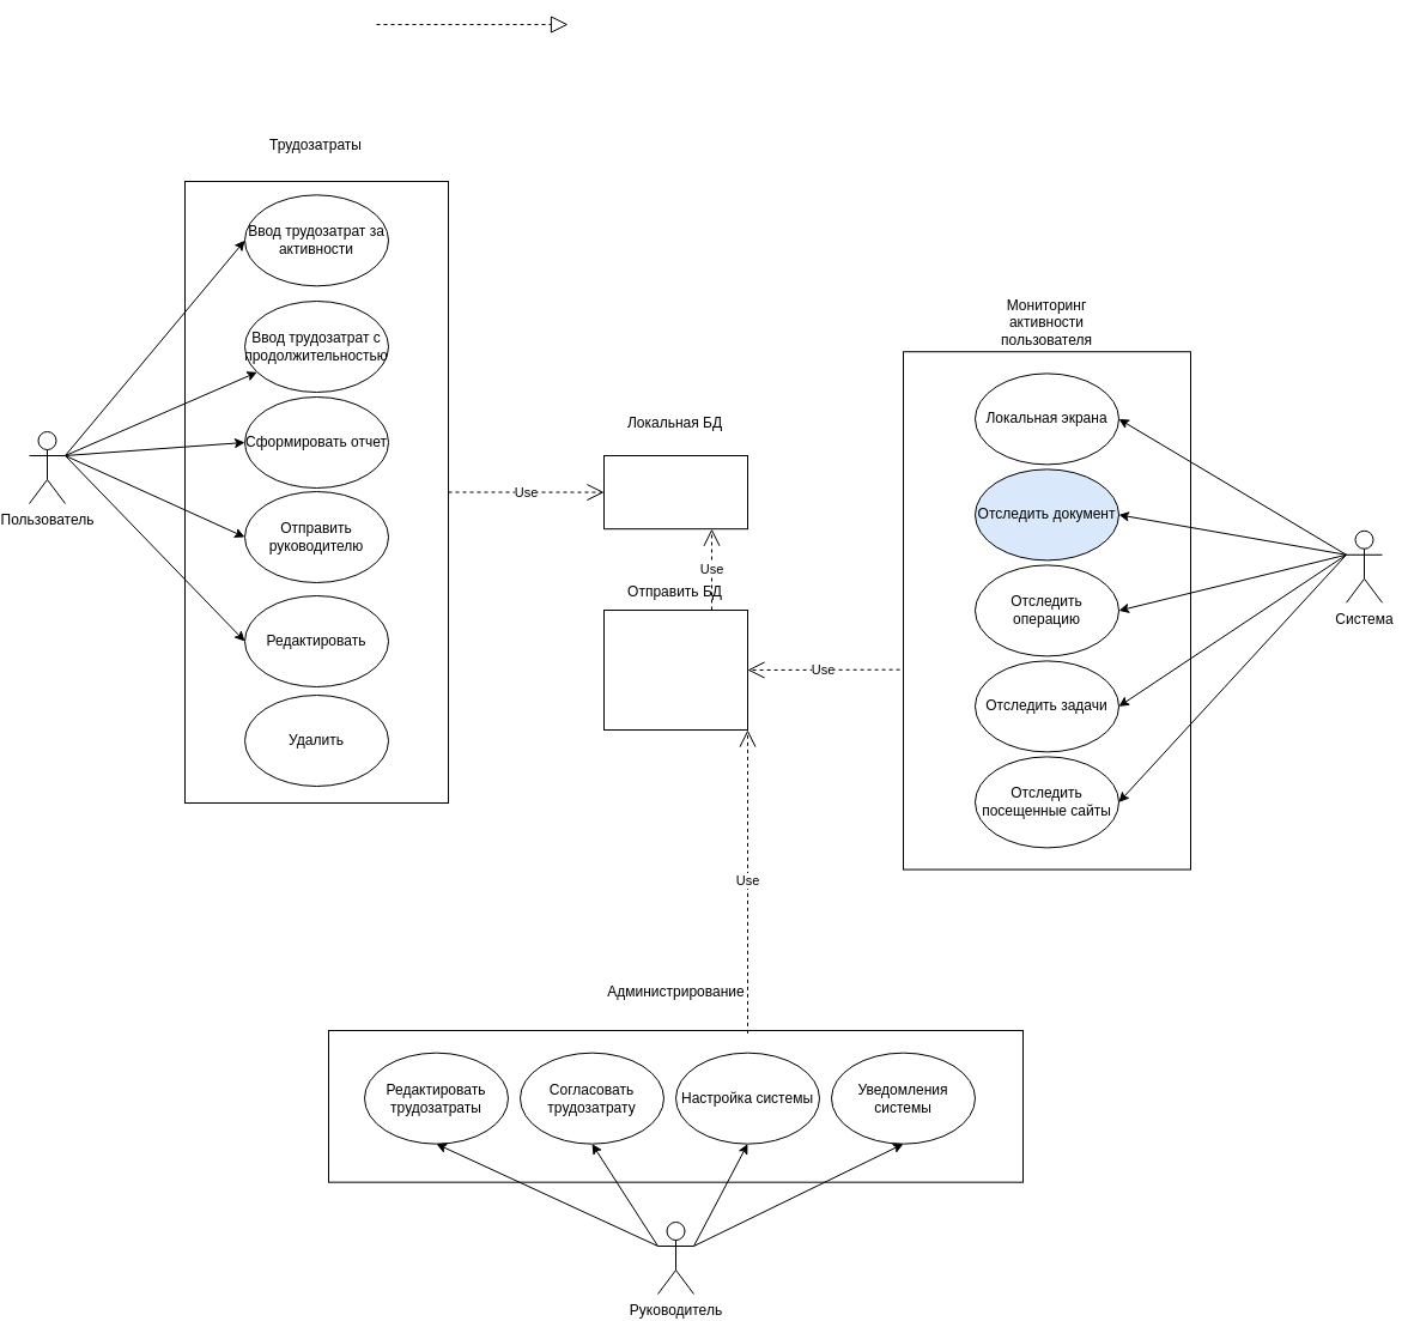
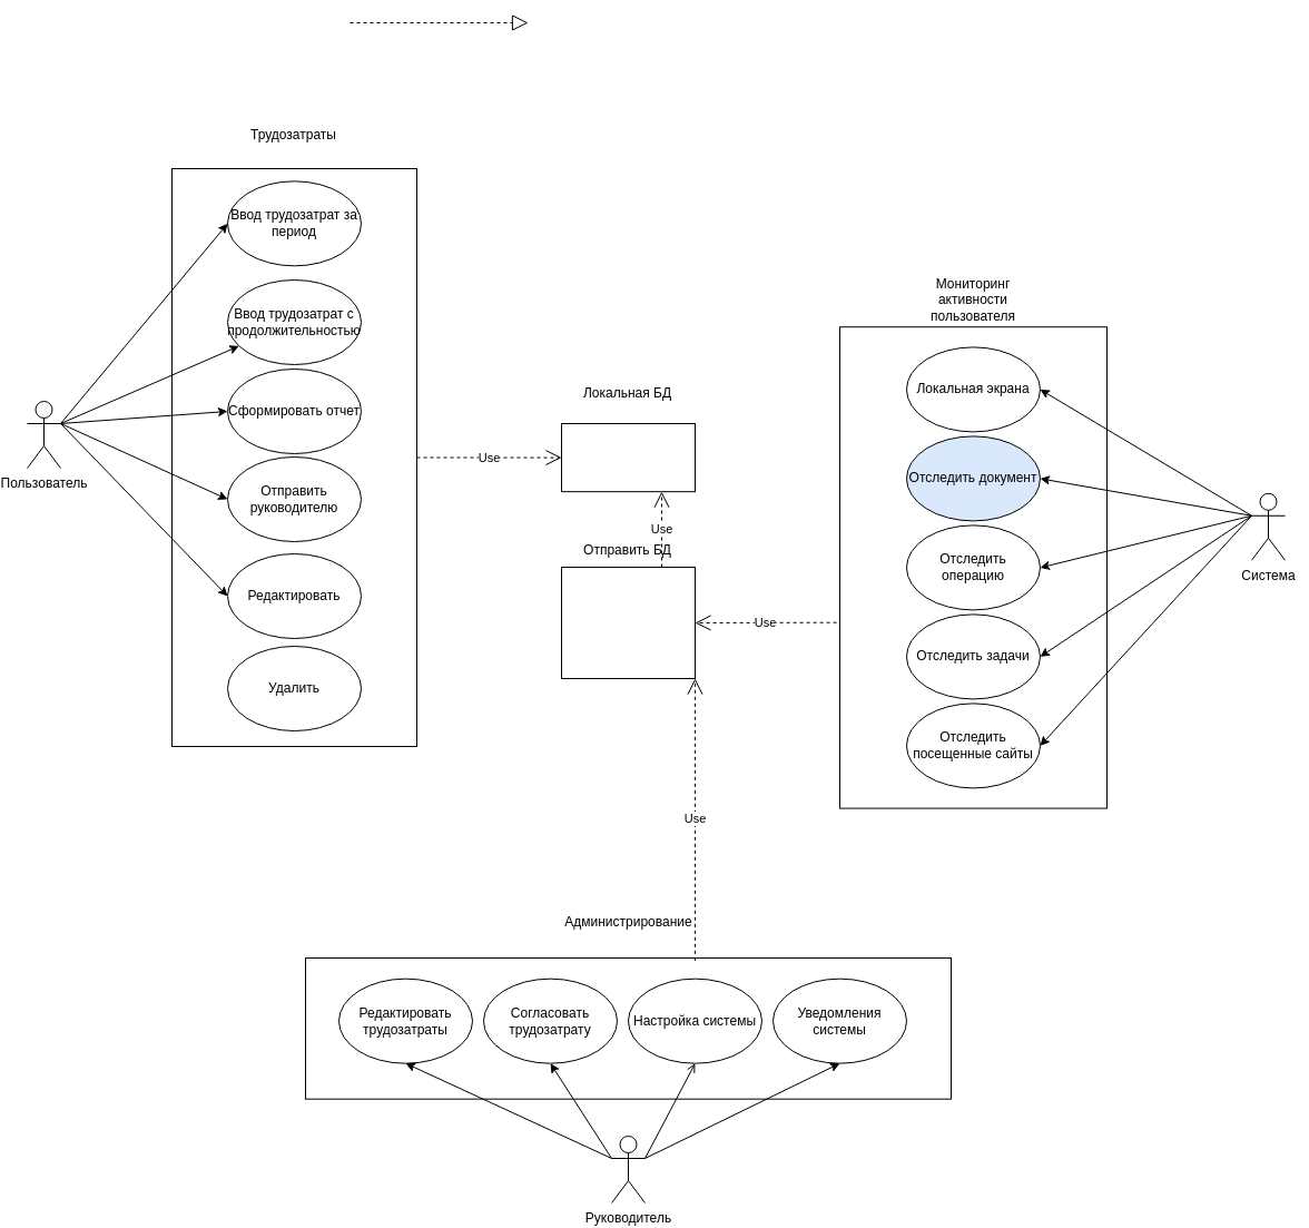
  <mxCell id="0" />
  <mxCell id="1" parent="0" />
  <mxCell id="2" value="Трудозатраты" style="text;html=1;strokeColor=none;fillColor=none;align=center;verticalAlign=middle;whiteSpace=wrap;rounded=0;container=0;" vertex="1" parent="1"><mxGeometry x="215.312" y="80" width="89.375" height="82.333" as="geometry" /></mxCell>
  <mxCell id="3" value="" style="group" vertex="1" connectable="0" parent="1"><mxGeometry x="20" y="151" width="350" height="519" as="geometry" /></mxCell>
  <mxCell id="4" value="Пользователь" style="shape=umlActor;verticalLabelPosition=bottom;verticalAlign=top;html=1;outlineConnect=0;" vertex="1" parent="3"><mxGeometry y="209" width="30" height="60" as="geometry" /></mxCell>
  <mxCell id="5" value="" style="rounded=0;whiteSpace=wrap;html=1;container=0;" vertex="1" parent="3"><mxGeometry x="130" width="220" height="519" as="geometry" /></mxCell>
- <mxCell id="6" value="Ввод трудозатрат за активности" style="ellipse;whiteSpace=wrap;html=1;container=0;" vertex="1" parent="3"><mxGeometry x="180" y="11.33" width="120" height="76" as="geometry" /></mxCell>
+ <mxCell id="6" value="Ввод трудозатрат за период" style="ellipse;whiteSpace=wrap;html=1;container=0;" vertex="1" parent="3"><mxGeometry x="180" y="11.33" width="120" height="76" as="geometry" /></mxCell>
  <mxCell id="7" value="Сформировать отчет" style="ellipse;whiteSpace=wrap;html=1;container=0;" vertex="1" parent="3"><mxGeometry x="180" y="180" width="120" height="76" as="geometry" /></mxCell>
  <mxCell id="8" value="Отправить руководителю" style="ellipse;whiteSpace=wrap;html=1;container=0;" vertex="1" parent="3"><mxGeometry x="180" y="259" width="120" height="76" as="geometry" /></mxCell>
  <mxCell id="9" value="Ввод трудозатрат с продолжительностью" style="ellipse;whiteSpace=wrap;html=1;container=0;" vertex="1" parent="3"><mxGeometry x="180" y="100" width="120" height="76" as="geometry" /></mxCell>
  <mxCell id="10" value="Редактировать" style="ellipse;whiteSpace=wrap;html=1;container=0;" vertex="1" parent="3"><mxGeometry x="180" y="346" width="120" height="76" as="geometry" /></mxCell>
  <mxCell id="11" value="Удалить" style="ellipse;whiteSpace=wrap;html=1;container=0;" vertex="1" parent="3"><mxGeometry x="180" y="429" width="120" height="76" as="geometry" /></mxCell>
  <mxCell id="12" value="" style="endArrow=classic;html=1;rounded=0;entryX=0;entryY=0.5;entryDx=0;entryDy=0;exitX=1;exitY=0.333;exitDx=0;exitDy=0;exitPerimeter=0;" edge="1" parent="3" source="4" target="6"><mxGeometry width="50" height="50" relative="1" as="geometry"><mxPoint x="30" y="149" as="sourcePoint" /><mxPoint x="190.204" y="151.132" as="targetPoint" /></mxGeometry></mxCell>
  <mxCell id="13" value="" style="endArrow=classic;html=1;rounded=0;exitX=1;exitY=0.333;exitDx=0;exitDy=0;exitPerimeter=0;" edge="1" parent="3" source="4" target="9"><mxGeometry width="50" height="50" relative="1" as="geometry"><mxPoint x="30" y="149" as="sourcePoint" /><mxPoint x="630" y="168" as="targetPoint" /></mxGeometry></mxCell>
  <mxCell id="14" value="" style="endArrow=classic;html=1;rounded=0;entryX=0;entryY=0.5;entryDx=0;entryDy=0;exitX=1;exitY=0.333;exitDx=0;exitDy=0;exitPerimeter=0;" edge="1" parent="3" source="4" target="7"><mxGeometry width="50" height="50" relative="1" as="geometry"><mxPoint x="30" y="149" as="sourcePoint" /><mxPoint x="160" y="328" as="targetPoint" /></mxGeometry></mxCell>
  <mxCell id="15" value="" style="endArrow=classic;html=1;rounded=0;exitX=1;exitY=0.333;exitDx=0;exitDy=0;exitPerimeter=0;entryX=0;entryY=0.5;entryDx=0;entryDy=0;" edge="1" parent="3" source="4" target="8"><mxGeometry width="50" height="50" relative="1" as="geometry"><mxPoint x="30" y="319" as="sourcePoint" /><mxPoint x="80" y="269" as="targetPoint" /></mxGeometry></mxCell>
  <mxCell id="16" value="" style="endArrow=classic;html=1;rounded=0;exitX=1;exitY=0.333;exitDx=0;exitDy=0;exitPerimeter=0;entryX=0;entryY=0.5;entryDx=0;entryDy=0;" edge="1" parent="3" source="4" target="10"><mxGeometry width="50" height="50" relative="1" as="geometry"><mxPoint x="40" y="159" as="sourcePoint" /><mxPoint x="190" y="307" as="targetPoint" /></mxGeometry></mxCell>
  <mxCell id="17" value="" style="group" vertex="1" connectable="0" parent="1"><mxGeometry x="500" y="330" width="120" height="111.17" as="geometry" /></mxCell>
  <mxCell id="18" value="" style="group" vertex="1" connectable="0" parent="17"><mxGeometry width="120" height="61.17" as="geometry" /></mxCell>
  <mxCell id="19" value="Локальная БД" style="text;html=1;strokeColor=none;fillColor=none;align=center;verticalAlign=middle;whiteSpace=wrap;rounded=0;container=0;" vertex="1" parent="18"><mxGeometry x="15.312" width="89.375" height="45.303" as="geometry" /></mxCell>
  <mxCell id="20" value="" style="rounded=0;whiteSpace=wrap;html=1;" vertex="1" parent="17"><mxGeometry y="50" width="120" height="61.17" as="geometry" /></mxCell>
  <mxCell id="21" value="" style="group" vertex="1" connectable="0" parent="1"><mxGeometry x="750" y="250" width="400" height="475.56" as="geometry" /></mxCell>
  <mxCell id="22" value="" style="group" vertex="1" connectable="0" parent="21"><mxGeometry width="240" height="475.56" as="geometry" /></mxCell>
  <mxCell id="23" value="" style="rounded=0;whiteSpace=wrap;html=1;" vertex="1" parent="22"><mxGeometry y="43.233" width="240" height="432.327" as="geometry" /></mxCell>
  <mxCell id="24" value="Мониторинг активности пользователя" style="text;html=1;strokeColor=none;fillColor=none;align=center;verticalAlign=middle;whiteSpace=wrap;rounded=0;" vertex="1" parent="22"><mxGeometry x="60" y="-37.228" width="120" height="111.685" as="geometry" /></mxCell>
  <mxCell id="25" value="Локальная экрана" style="ellipse;whiteSpace=wrap;html=1;" vertex="1" parent="22"><mxGeometry x="60" y="61.4" width="120" height="76" as="geometry" /></mxCell>
  <mxCell id="26" value="Отследить документ" style="ellipse;whiteSpace=wrap;html=1;fillColor=#dae8fc;" vertex="1" parent="22"><mxGeometry x="60" y="141.4" width="120" height="76" as="geometry" /></mxCell>
  <mxCell id="27" value="Отследить операцию" style="ellipse;whiteSpace=wrap;html=1;" vertex="1" parent="22"><mxGeometry x="60" y="221.4" width="120" height="76" as="geometry" /></mxCell>
  <mxCell id="28" value="Отследить задачи" style="ellipse;whiteSpace=wrap;html=1;" vertex="1" parent="22"><mxGeometry x="60" y="301.4" width="120" height="76" as="geometry" /></mxCell>
  <mxCell id="29" value="Отследить посещенные сайты" style="ellipse;whiteSpace=wrap;html=1;" vertex="1" parent="22"><mxGeometry x="60" y="381.4" width="120" height="76" as="geometry" /></mxCell>
  <mxCell id="30" value="Система" style="shape=umlActor;verticalLabelPosition=bottom;verticalAlign=top;html=1;outlineConnect=0;" vertex="1" parent="21"><mxGeometry x="370" y="192.77" width="30" height="60" as="geometry" /></mxCell>
  <mxCell id="31" value="" style="endArrow=classic;html=1;rounded=0;exitX=0;exitY=0.333;exitDx=0;exitDy=0;exitPerimeter=0;entryX=1;entryY=0.5;entryDx=0;entryDy=0;" edge="1" parent="21" source="30" target="29"><mxGeometry width="50" height="50" relative="1" as="geometry"><mxPoint x="270" y="237.56" as="sourcePoint" /><mxPoint x="420" y="475.56" as="targetPoint" /></mxGeometry></mxCell>
  <mxCell id="32" value="" style="endArrow=classic;html=1;rounded=0;exitX=0;exitY=0.333;exitDx=0;exitDy=0;exitPerimeter=0;entryX=1;entryY=0.5;entryDx=0;entryDy=0;" edge="1" parent="21" source="30" target="28"><mxGeometry width="50" height="50" relative="1" as="geometry"><mxPoint x="380" y="222.77" as="sourcePoint" /><mxPoint x="190" y="429.4" as="targetPoint" /></mxGeometry></mxCell>
  <mxCell id="33" value="" style="endArrow=classic;html=1;rounded=0;exitX=0;exitY=0.333;exitDx=0;exitDy=0;exitPerimeter=0;entryX=1;entryY=0.5;entryDx=0;entryDy=0;" edge="1" parent="21" source="30" target="27"><mxGeometry width="50" height="50" relative="1" as="geometry"><mxPoint x="390" y="232.77" as="sourcePoint" /><mxPoint x="200" y="439.4" as="targetPoint" /></mxGeometry></mxCell>
  <mxCell id="34" value="" style="endArrow=classic;html=1;rounded=0;exitX=0;exitY=0.333;exitDx=0;exitDy=0;exitPerimeter=0;entryX=1;entryY=0.5;entryDx=0;entryDy=0;" edge="1" parent="21" source="30" target="26"><mxGeometry width="50" height="50" relative="1" as="geometry"><mxPoint x="400" y="242.77" as="sourcePoint" /><mxPoint x="210" y="449.4" as="targetPoint" /></mxGeometry></mxCell>
  <mxCell id="35" value="" style="endArrow=classic;html=1;rounded=0;exitX=0;exitY=0.333;exitDx=0;exitDy=0;exitPerimeter=0;entryX=1;entryY=0.5;entryDx=0;entryDy=0;" edge="1" parent="21" source="30" target="25"><mxGeometry width="50" height="50" relative="1" as="geometry"><mxPoint x="410" y="252.77" as="sourcePoint" /><mxPoint x="220" y="459.4" as="targetPoint" /></mxGeometry></mxCell>
  <mxCell id="36" value="Руководитель" style="shape=umlActor;verticalLabelPosition=bottom;verticalAlign=top;html=1;outlineConnect=0;" vertex="1" parent="1"><mxGeometry x="545" y="1020" width="30" height="60" as="geometry" /></mxCell>
  <mxCell id="37" value="" style="group" vertex="1" connectable="0" parent="1"><mxGeometry x="270" y="790" width="580" height="190" as="geometry" /></mxCell>
  <mxCell id="38" value="" style="rounded=0;whiteSpace=wrap;html=1;" vertex="1" parent="37"><mxGeometry y="70" width="580" height="126.67" as="geometry" /></mxCell>
  <mxCell id="39" value="Администрирование" style="text;html=1;strokeColor=none;fillColor=none;align=center;verticalAlign=middle;whiteSpace=wrap;rounded=0;" vertex="1" parent="37"><mxGeometry x="182.5" y="6.67" width="215" height="63.333" as="geometry" /></mxCell>
  <mxCell id="40" value="Редактировать трудозатраты" style="ellipse;whiteSpace=wrap;html=1;" vertex="1" parent="37"><mxGeometry x="30" y="88.67" width="120" height="76" as="geometry" /></mxCell>
  <mxCell id="41" value="Согласовать трудозатрату" style="ellipse;whiteSpace=wrap;html=1;" vertex="1" parent="37"><mxGeometry x="160" y="88.67" width="120" height="76" as="geometry" /></mxCell>
  <mxCell id="42" value="Настройка системы" style="ellipse;whiteSpace=wrap;html=1;" vertex="1" parent="37"><mxGeometry x="290" y="88.67" width="120" height="76" as="geometry" /></mxCell>
  <mxCell id="43" value="Уведомления системы" style="ellipse;whiteSpace=wrap;html=1;" vertex="1" parent="37"><mxGeometry x="420" y="88.67" width="120" height="76" as="geometry" /></mxCell>
  <mxCell id="44" value="" style="endArrow=classic;html=1;rounded=0;exitX=0;exitY=0.333;exitDx=0;exitDy=0;exitPerimeter=0;entryX=0.5;entryY=1;entryDx=0;entryDy=0;" edge="1" parent="1" source="36" target="40"><mxGeometry width="50" height="50" relative="1" as="geometry"><mxPoint x="134.69" y="890" as="sourcePoint" /><mxPoint x="284.69" y="1128" as="targetPoint" /></mxGeometry></mxCell>
  <mxCell id="45" value="" style="endArrow=classic;html=1;rounded=0;exitX=1;exitY=0.333;exitDx=0;exitDy=0;exitPerimeter=0;entryX=0.5;entryY=1;entryDx=0;entryDy=0;" edge="1" parent="1" source="36" target="43"><mxGeometry width="50" height="50" relative="1" as="geometry"><mxPoint x="555" y="1050" as="sourcePoint" /><mxPoint x="370" y="964.67" as="targetPoint" /></mxGeometry></mxCell>
- <mxCell id="46" value="" style="endArrow=classic;html=1;rounded=0;exitX=1;exitY=0.333;exitDx=0;exitDy=0;exitPerimeter=0;entryX=0.5;entryY=1;entryDx=0;entryDy=0;" edge="1" parent="1" source="36" target="42"><mxGeometry width="50" height="50" relative="1" as="geometry"><mxPoint x="585" y="1050" as="sourcePoint" /><mxPoint x="760" y="964.67" as="targetPoint" /></mxGeometry></mxCell>
+ <mxCell id="46" value="" style="endArrow=open;html=1;rounded=0;exitX=1;exitY=0.333;exitDx=0;exitDy=0;exitPerimeter=0;entryX=0.5;entryY=1;entryDx=0;entryDy=0;" edge="1" parent="1" source="36" target="42"><mxGeometry width="50" height="50" relative="1" as="geometry"><mxPoint x="585" y="1050" as="sourcePoint" /><mxPoint x="760" y="964.67" as="targetPoint" /></mxGeometry></mxCell>
  <mxCell id="47" value="" style="endArrow=classic;html=1;rounded=0;exitX=0;exitY=0.333;exitDx=0;exitDy=0;exitPerimeter=0;entryX=0.5;entryY=1;entryDx=0;entryDy=0;" edge="1" parent="1" source="36" target="41"><mxGeometry width="50" height="50" relative="1" as="geometry"><mxPoint x="585" y="1050" as="sourcePoint" /><mxPoint x="630" y="964.67" as="targetPoint" /></mxGeometry></mxCell>
  <mxCell id="48" value="" style="group" vertex="1" connectable="0" parent="1"><mxGeometry x="500" y="459" width="120" height="150" as="geometry" /></mxCell>
  <mxCell id="49" value="" style="group" vertex="1" connectable="0" parent="48"><mxGeometry y="12.4" width="120" height="61.17" as="geometry" /></mxCell>
  <mxCell id="50" value="Отправить БД" style="text;html=1;strokeColor=none;fillColor=none;align=center;verticalAlign=middle;whiteSpace=wrap;rounded=0;container=0;" vertex="1" parent="49"><mxGeometry x="15.312" width="89.375" height="45.303" as="geometry" /></mxCell>
  <mxCell id="51" value="" style="rounded=0;whiteSpace=wrap;html=1;" vertex="1" parent="48"><mxGeometry y="50" width="120" height="100" as="geometry" /></mxCell>
  <mxCell id="52" value="" style="endArrow=block;dashed=1;endFill=0;endSize=12;html=1;rounded=0;" edge="1" parent="1"><mxGeometry width="160" relative="1" as="geometry"><mxPoint x="310" y="20" as="sourcePoint" /><mxPoint x="470" y="20" as="targetPoint" /></mxGeometry></mxCell>
  <mxCell id="53" value="Use" style="endArrow=open;endSize=12;dashed=1;html=1;rounded=0;exitX=1;exitY=0.5;exitDx=0;exitDy=0;entryX=0;entryY=0.5;entryDx=0;entryDy=0;" edge="1" parent="1" source="5" target="20"><mxGeometry width="160" relative="1" as="geometry"><mxPoint x="385" y="310" as="sourcePoint" /><mxPoint x="545" y="310" as="targetPoint" /></mxGeometry></mxCell>
  <mxCell id="54" value="Use" style="endArrow=open;endSize=12;dashed=1;html=1;rounded=0;exitX=-0.012;exitY=0.614;exitDx=0;exitDy=0;entryX=1;entryY=0.5;entryDx=0;entryDy=0;exitPerimeter=0;" edge="1" parent="1" source="23" target="51"><mxGeometry width="160" relative="1" as="geometry"><mxPoint x="380" y="420.5" as="sourcePoint" /><mxPoint x="510" y="420.585" as="targetPoint" /></mxGeometry></mxCell>
  <mxCell id="55" value="Use" style="endArrow=open;endSize=12;dashed=1;html=1;rounded=0;entryX=1;entryY=1;entryDx=0;entryDy=0;exitX=0.779;exitY=1.037;exitDx=0;exitDy=0;exitPerimeter=0;" edge="1" parent="1" source="39" target="51"><mxGeometry width="160" relative="1" as="geometry"><mxPoint x="680" y="820" as="sourcePoint" /><mxPoint x="520" y="430.585" as="targetPoint" /></mxGeometry></mxCell>
  <mxCell id="56" value="Use" style="endArrow=open;endSize=12;dashed=1;html=1;rounded=0;exitX=0.75;exitY=0;exitDx=0;exitDy=0;entryX=0.75;entryY=1;entryDx=0;entryDy=0;" edge="1" parent="1" source="51" target="20"><mxGeometry width="160" relative="1" as="geometry"><mxPoint x="400" y="440.5" as="sourcePoint" /><mxPoint x="530" y="440.585" as="targetPoint" /></mxGeometry></mxCell>
